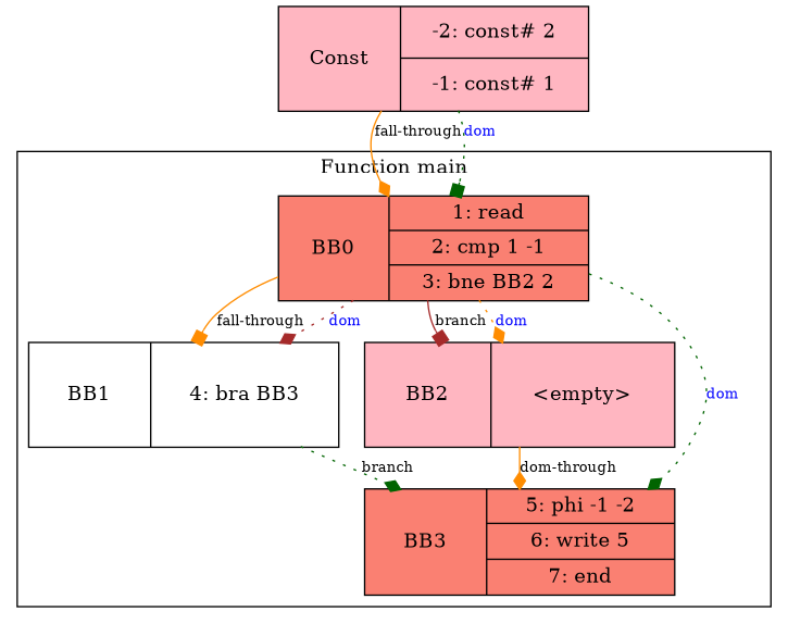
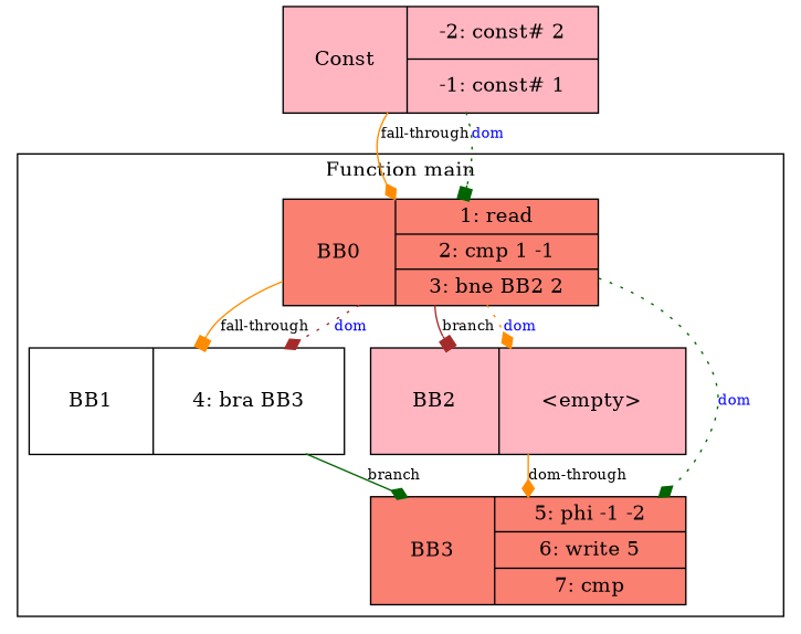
  digraph {
    node [fillcolor=salmon shape=record style=filled]
    edge [arrowhead=diamond color=darkorange fontsize=10]
    n1 [height=1.0 label="BB0 | {1: read | 2: cmp 1 -1 | 3: bne BB2 2}" width=3.0]
    n2 [fillcolor=white height=1.0 label="BB1 | {4: bra BB3}" width=3.0]
    n3 [fillcolor=lightpink height=1.0 label="BB2 | {\<empty\>}" width=3.0]
-   n4 [height=1.0 label="BB3 | {5: phi -1 -2 | 6: write 5 | 7: end}" width=3.0]
+   n4 [height=1.0 label="BB3 | {5: phi -1 -2 | 6: write 5 | 7: cmp}" width=3.0]
    n5 [fillcolor=lightpink height=1.0 label="Const | {-2: const# 2 | -1: const# 1}" width=3.0]
    subgraph cluster_1 {
      label="Function main"
      nodesep=0.5
      rankdir=TB
      ranksep=1.0
      n1
      n2
      n3
      n4
    }
    subgraph sub_2 {
      n1
      n5
    }
    n1 -> n2 [arrowhead=box label="fall-through"]
    n1 -> n2 [color=brown fontcolor=blue label=dom style=dotted]
    n1 -> n3 [arrowhead=box color=brown label=branch]
    n1 -> n3 [fontcolor=blue label=dom style=dotted]
    n1 -> n4 [color=darkgreen fontcolor=blue label=dom style=dotted]
-   n2 -> n4 [color=darkgreen label=branch style=dotted]
+   n2 -> n4 [color=darkgreen label=branch]
    n3 -> n4 [label="dom-through"]
    n5 -> n1 [label="fall-through"]
    n5 -> n1 [arrowhead=box color=darkgreen fontcolor=blue label=dom style=dotted]
  }
